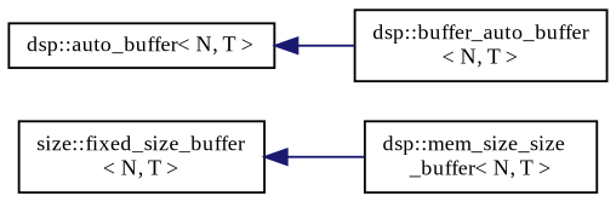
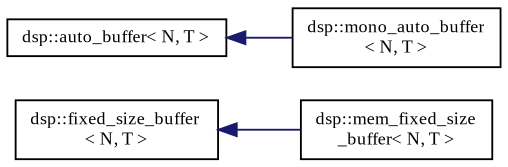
  digraph {
    fontname="Liberation Serif"
    rankdir=LR
    node [color=black fillcolor=white fontname="Liberation Serif" fontsize=10 shape=record style=filled]
    edge [color=midnightblue dir=back fontname="Liberation Serif" fontsize=10 labelfontname=Helvetica labelfontsize=10 style=solid]
-   n1 [height=0.2 label="size::fixed_size_buffer\l\< N, T \>" width=0.4]
-   n2 [height=0.2 label="dsp::mem_size_size\l_buffer\< N, T \>" width=0.4]
+   n1 [height=0.2 label="dsp::fixed_size_buffer\l\< N, T \>" width=0.4]
+   n2 [height=0.2 label="dsp::mem_fixed_size\l_buffer\< N, T \>" width=0.4]
    n3 [height=0.2 label="dsp::auto_buffer\< N, T \>" width=0.4]
-   n4 [height=0.2 label="dsp::buffer_auto_buffer\l\< N, T \>" width=0.4]
+   n4 [height=0.2 label="dsp::mono_auto_buffer\l\< N, T \>" width=0.4]
    n1 -> n2
    n3 -> n4
  }
